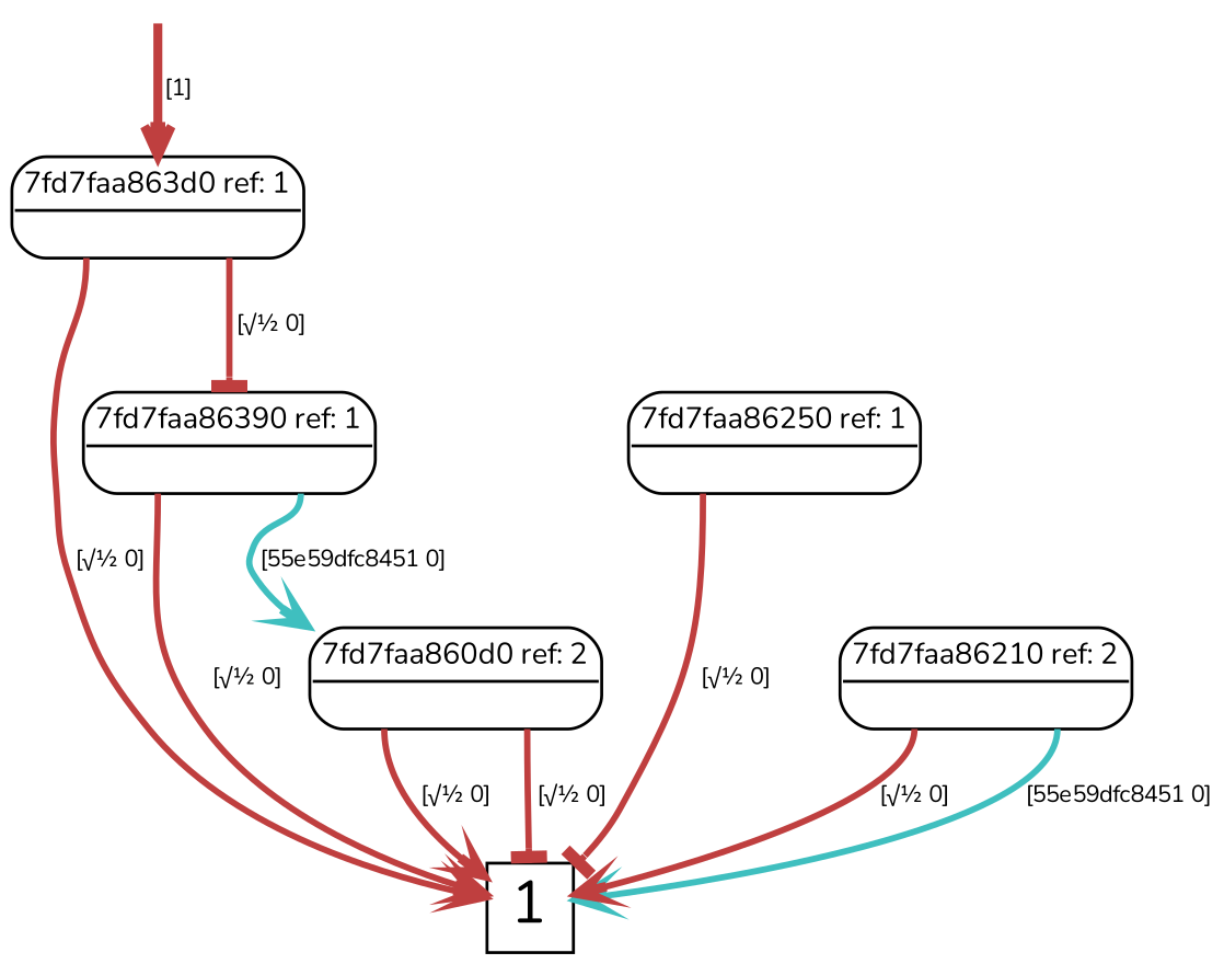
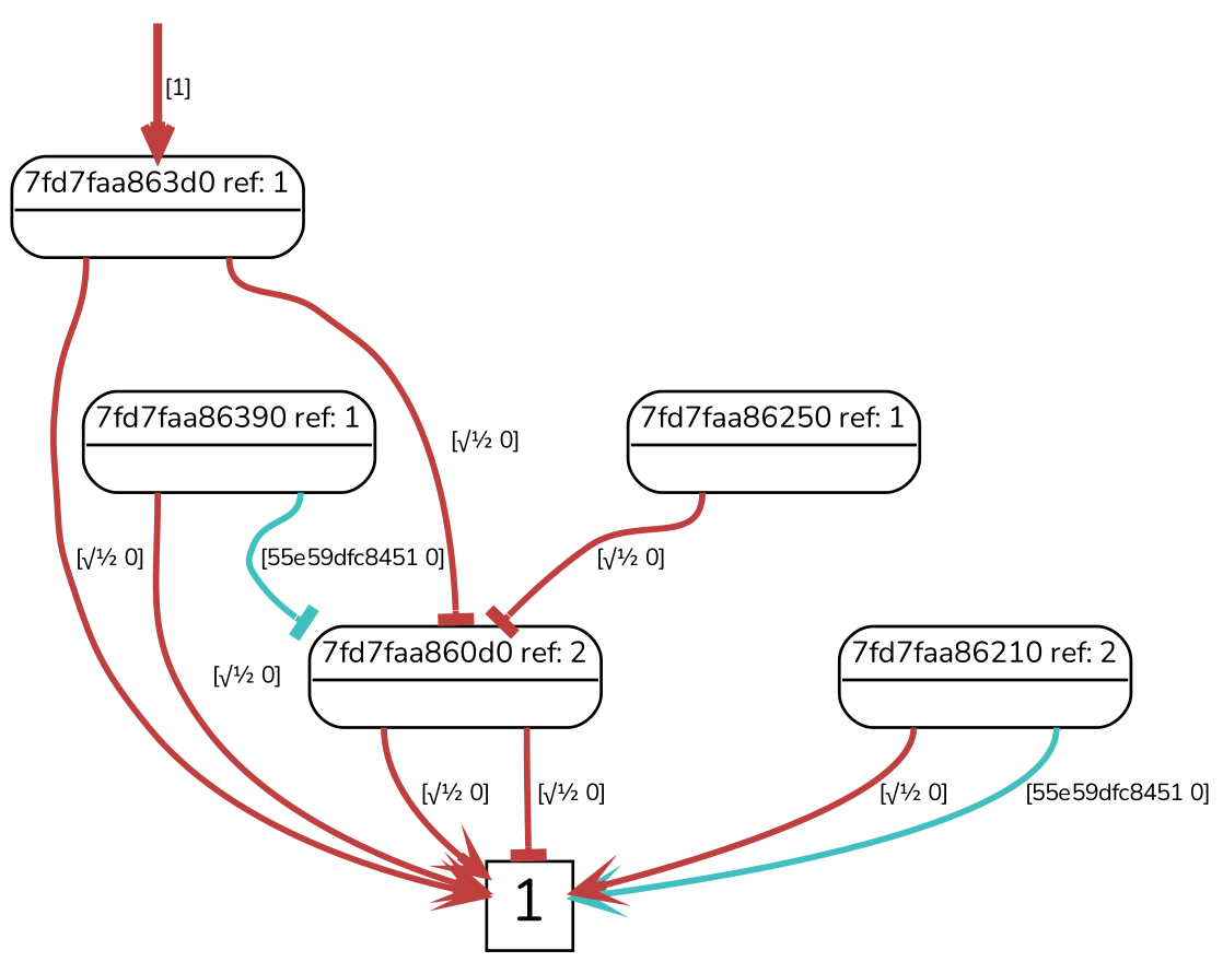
  digraph {
    fontname=Nunito
    node [fontname=Nunito shape=plain]
    edge [arrowhead=vee color="0.000 0.667 0.750" fontname=Nunito penwidth=2.12132 tailport="1:s"]
    root [shape=point style=invis]
    n2 [label=<<font point-size="10"><table border="1" cellspacing="0" cellpadding="2" style="rounded"><tr><td colspan="2" border="1" sides="B">7fd7faa863d0 ref: 1</td></tr><tr><td port="0" href="javascript:;" border="0" tooltip="0.7071"><font color="white">&nbsp;0 </font></td><td port="1" href="javascript:;" border="0" tooltip="0.7071"><font color="white">&nbsp;0 </font></td></tr></table></font>>]
    n3 [height=0.3 label=<<font point-size="20">1</font>> shape=box width=0.3]
    n4 [label=<<font point-size="10"><table border="1" cellspacing="0" cellpadding="2" style="rounded"><tr><td colspan="2" border="1" sides="B">7fd7faa86390 ref: 1</td></tr><tr><td port="0" href="javascript:;" border="0" tooltip="0.7071"><font color="white">&nbsp;0 </font></td><td port="1" href="javascript:;" border="0" tooltip="-0.7071"><font color="white">&nbsp;0 </font></td></tr></table></font>>]
    n5 [label=<<font point-size="10"><table border="1" cellspacing="0" cellpadding="2" style="rounded"><tr><td colspan="2" border="1" sides="B">7fd7faa860d0 ref: 2</td></tr><tr><td port="0" href="javascript:;" border="0" tooltip="0.7071"><font color="white">&nbsp;0 </font></td><td port="1" href="javascript:;" border="0" tooltip="0.7071"><font color="white">&nbsp;0 </font></td></tr></table></font>>]
    n6 [label=<<font point-size="10"><table border="1" cellspacing="0" cellpadding="2" style="rounded"><tr><td colspan="2" border="1" sides="B">7fd7faa86250 ref: 1</td></tr><tr><td port="0" href="javascript:;" border="0" tooltip="0.7071"><font color="white">&nbsp;0 </font></td><td port="1" href="javascript:;" border="0" tooltip="0.7071"><font color="white">&nbsp;0 </font></td></tr></table></font>>]
    n7 [label=<<font point-size="10"><table border="1" cellspacing="0" cellpadding="2" style="rounded"><tr><td colspan="2" border="1" sides="B">7fd7faa86210 ref: 2</td></tr><tr><td port="0" href="javascript:;" border="0" tooltip="0.7071"><font color="white">&nbsp;0 </font></td><td port="1" href="javascript:;" border="0" tooltip="-0.7071"><font color="white">&nbsp;0 </font></td></tr></table></font>>]
    root -> n2 [label=<<font point-size="8">&nbsp;[1]</font>> penwidth=3]
    n2 -> n3 [label=<<font point-size="8">&nbsp;[√½ 0]</font>> tailport="0:s"]
-   n2 -> n4 [arrowhead=tee label=<<font point-size="8">&nbsp;[√½ 0]</font>>]
+   n2 -> n5 [arrowhead=tee label=<<font point-size="8">&nbsp;[√½ 0]</font>>]
    n4 -> n3 [label=<<font point-size="8">&nbsp;[√½ 0]</font>> tailport="0:s"]
-   n4 -> n5 [color="0.500 0.667 0.750" label=<<font point-size="8">&nbsp;[55e59dfc8451 0]</font>>]
+   n4 -> n5 [arrowhead=tee color="0.500 0.667 0.750" label=<<font point-size="8">&nbsp;[55e59dfc8451 0]</font>>]
    n5 -> n3 [arrowhead=tee label=<<font point-size="8">&nbsp;[√½ 0]</font>>]
    n5 -> n3 [label=<<font point-size="8">&nbsp;[√½ 0]</font>> tailport="0:s"]
-   n6 -> n3 [arrowhead=tee label=<<font point-size="8">&nbsp;[√½ 0]</font>> tailport="0:s"]
+   n6 -> n5 [arrowhead=tee label=<<font point-size="8">&nbsp;[√½ 0]</font>> tailport="0:s"]
    n7 -> n3 [color="0.500 0.667 0.750" label=<<font point-size="8">&nbsp;[55e59dfc8451 0]</font>>]
    n7 -> n3 [label=<<font point-size="8">&nbsp;[√½ 0]</font>> tailport="0:s"]
  }
